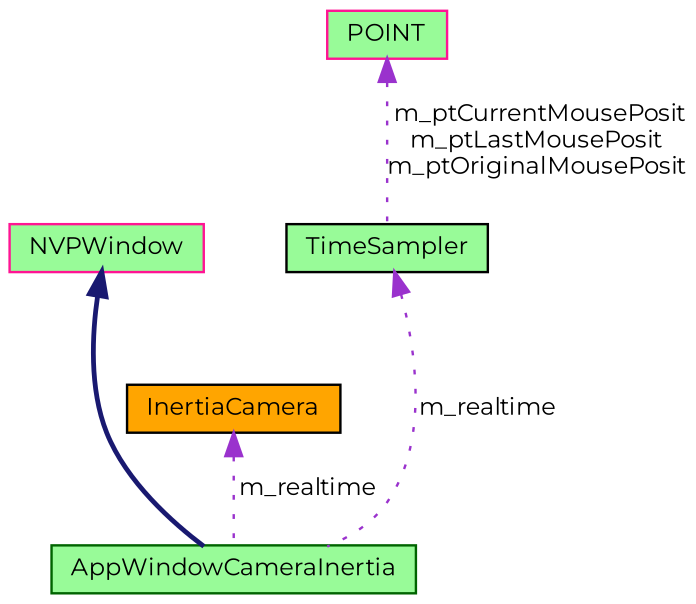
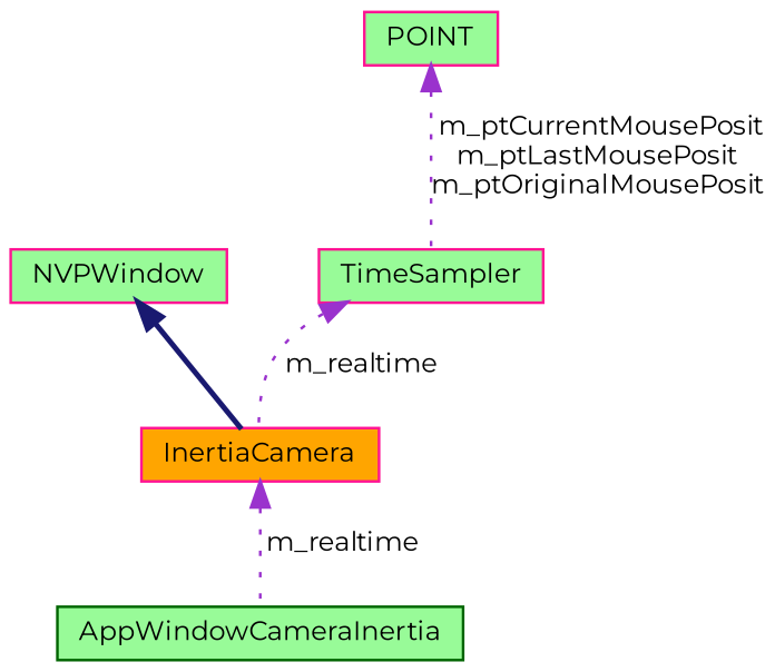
  digraph {
    fontname=Montserrat
    node [color=deeppink fillcolor=palegreen fontname=Montserrat fontsize=10 shape=record style=filled]
    edge [color=darkorchid3 dir=back fontname=Montserrat fontsize=10 labelfontname=Helvetica labelfontsize=10 style=dotted]
    n1 [color=darkgreen fontcolor=black height=0.2 label=AppWindowCameraInertia width=0.4]
    n2 [height=0.2 label=NVPWindow width=0.4]
-   n3 [color=black height=0.2 label=TimeSampler width=0.4]
+   n3 [height=0.2 label=TimeSampler width=0.4]
    n4 [height=0.2 label=POINT width=0.4]
-   n5 [color=black fillcolor=orange height=0.2 label=InertiaCamera width=0.4]
-   n2 -> n1 [color=midnightblue style=bold]
-   n3 -> n1 [label=" m_realtime"]
+   n5 [fillcolor=orange height=0.2 label=InertiaCamera width=0.4]
+   n2 -> n5 [color=midnightblue style=bold]
+   n3 -> n5 [label=" m_realtime"]
    n4 -> n3 [label=" m_ptCurrentMousePosit\nm_ptLastMousePosit\nm_ptOriginalMousePosit"]
    n5 -> n1 [label=" m_realtime"]
  }
